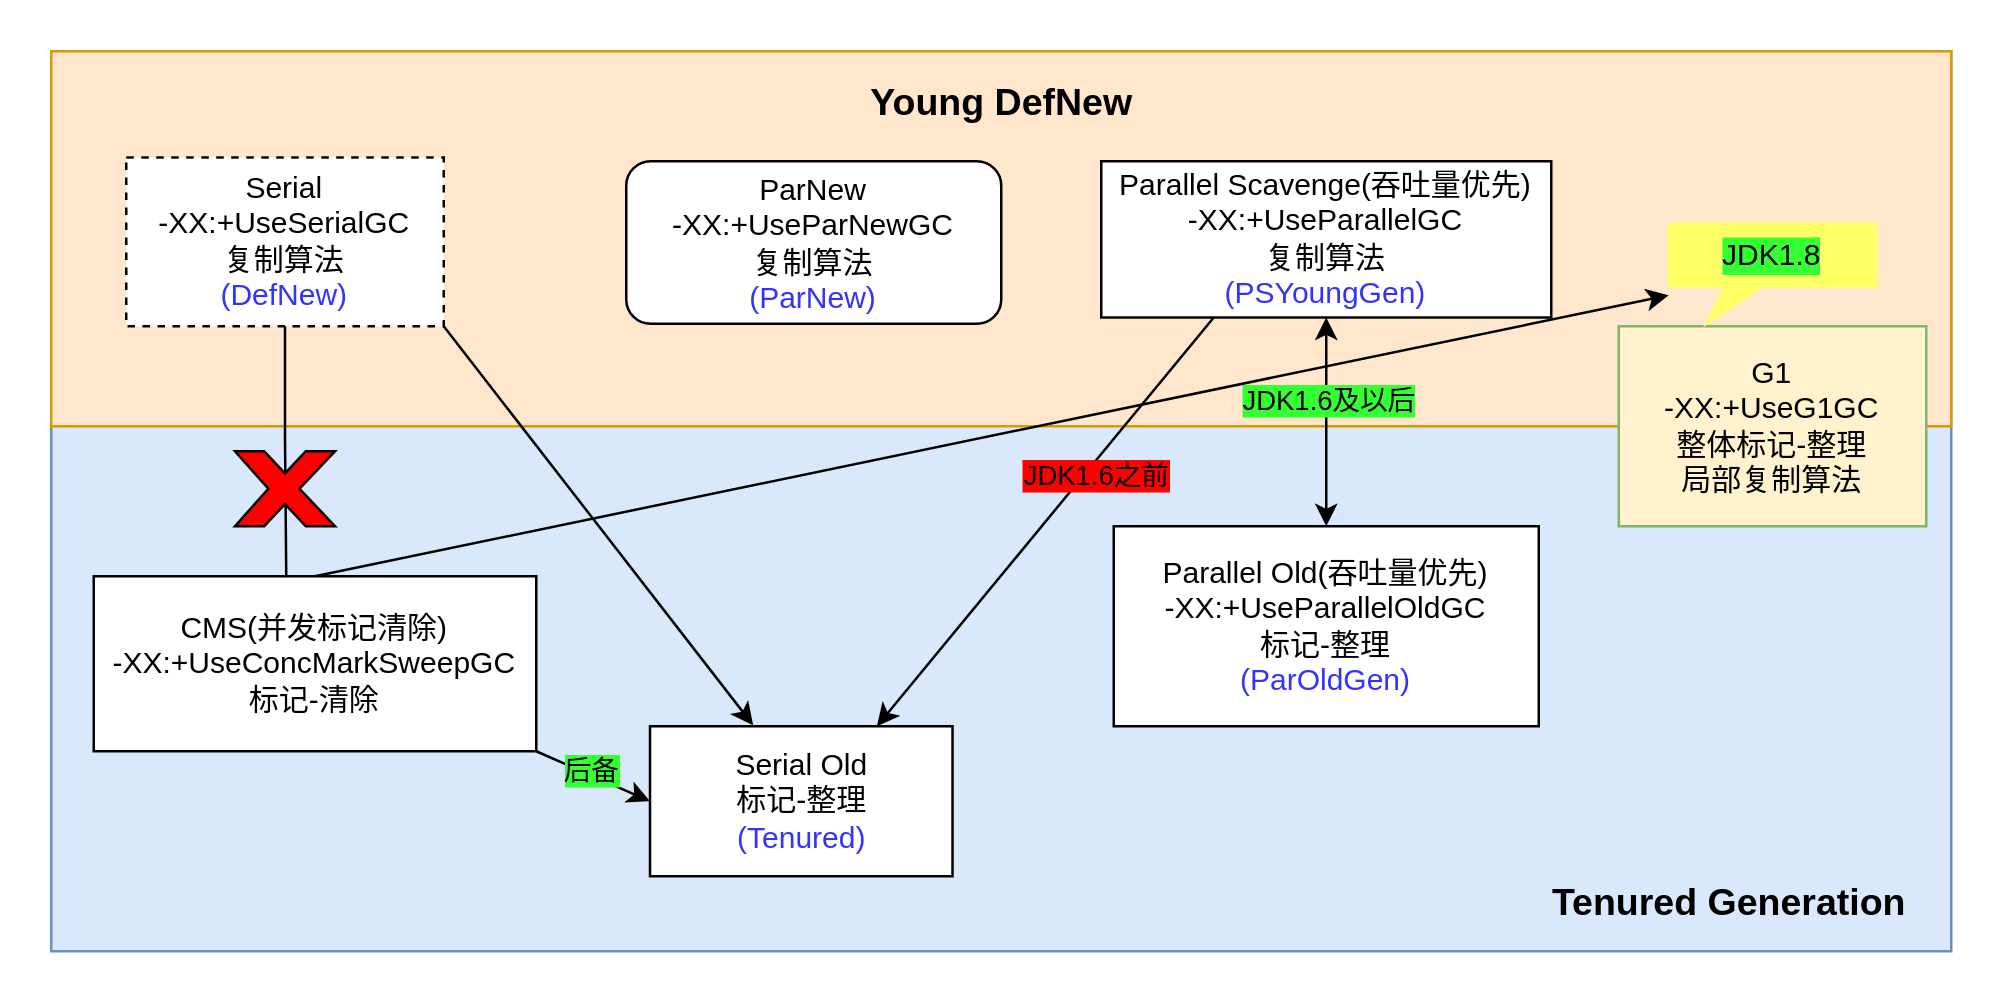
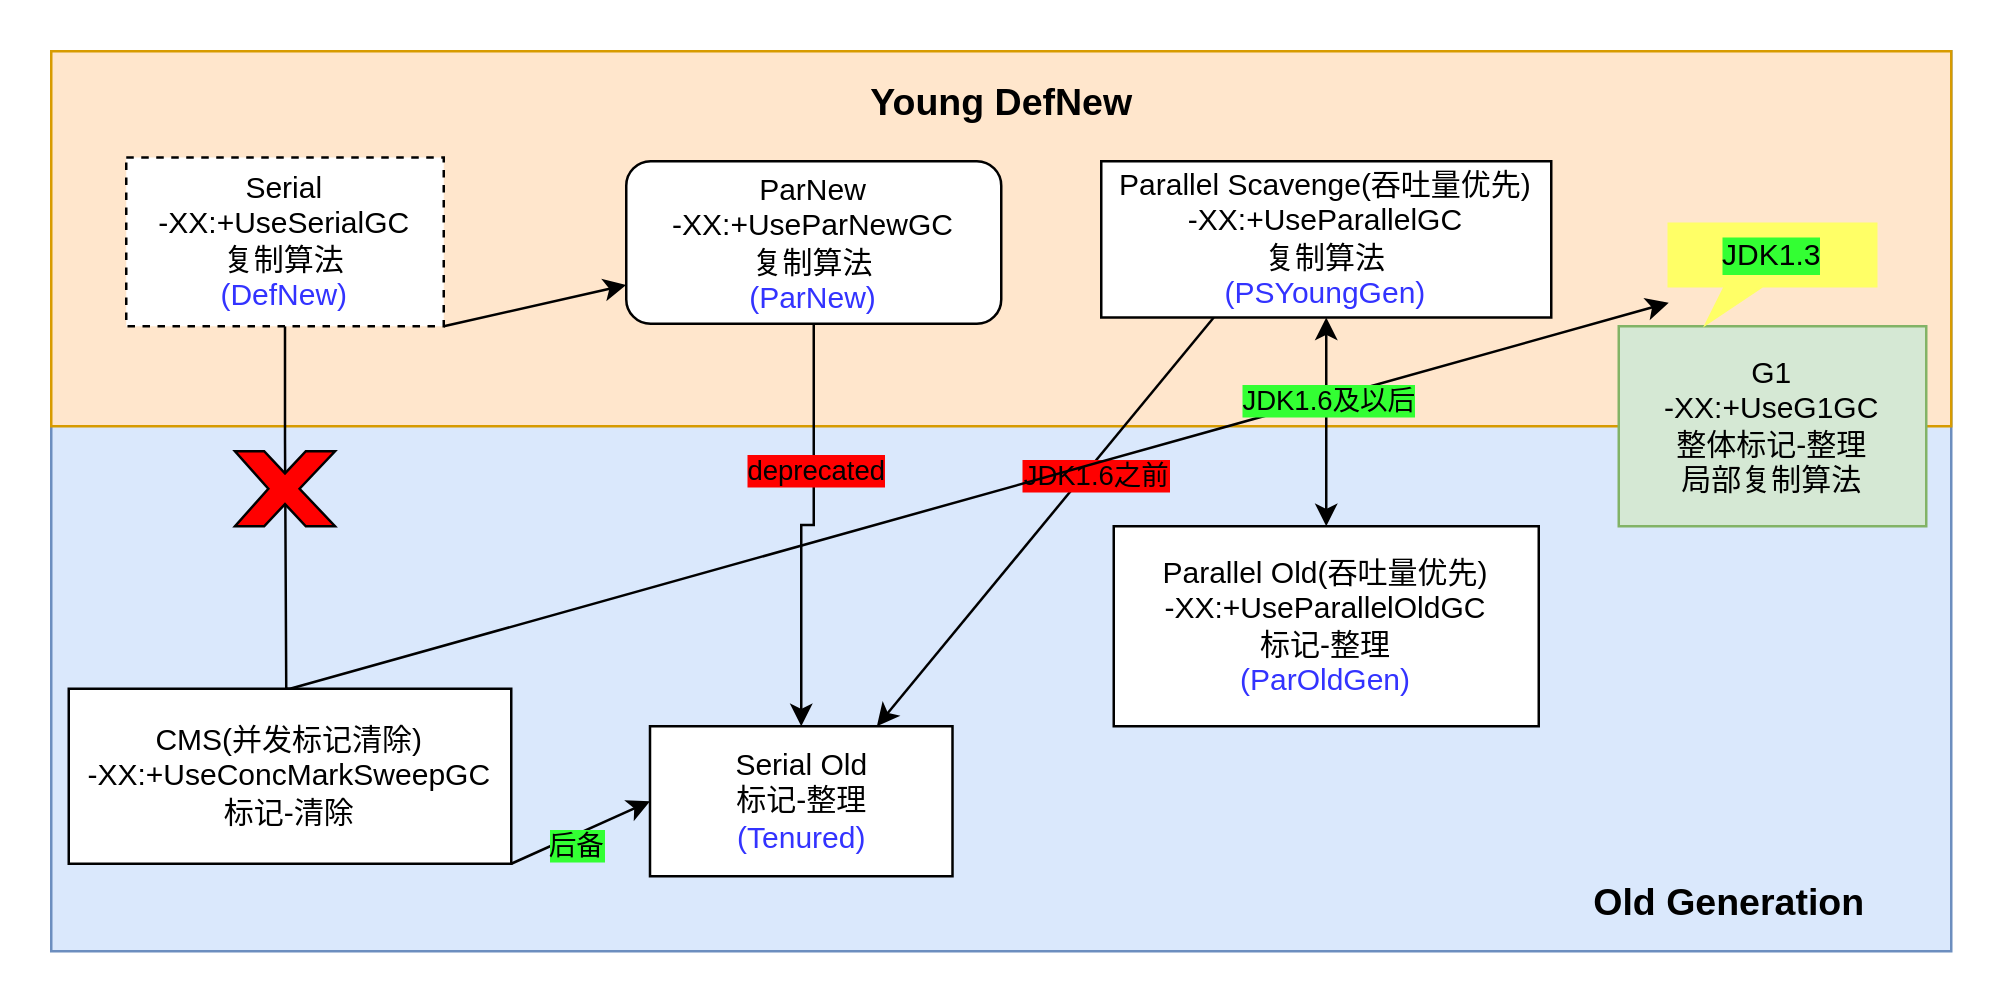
  <mxCell id="0" />
  <mxCell id="1" parent="0" />
  <mxCell id="2" value="" style="rounded=0;whiteSpace=wrap;html=1;fillColor=#dae8fc;strokeColor=#6c8ebf;" vertex="1" parent="1"><mxGeometry x="20" y="20" width="760" height="360" as="geometry" /></mxCell>
  <mxCell id="3" value="" style="rounded=0;whiteSpace=wrap;html=1;fillColor=#ffe6cc;strokeColor=#d79b00;" vertex="1" parent="1"><mxGeometry x="20" y="20" width="760" height="150" as="geometry" /></mxCell>
  <mxCell id="4" style="edgeStyle=orthogonalEdgeStyle;rounded=0;orthogonalLoop=1;jettySize=auto;html=1;exitX=0.5;exitY=1;exitDx=0;exitDy=0;entryX=0.5;entryY=0;entryDx=0;entryDy=0;endArrow=none;endFill=0;" edge="1" parent="1" source="6" target="16"><mxGeometry relative="1" as="geometry"><Array as="points"><mxPoint x="114" y="175" /><mxPoint x="114" y="240" /></Array></mxGeometry></mxCell>
- <mxCell id="5" style="rounded=0;orthogonalLoop=1;jettySize=auto;html=1;exitX=1;exitY=1;exitDx=0;exitDy=0;entryX=0.341;entryY=-0.007;entryDx=0;entryDy=0;endArrow=classic;endFill=1;entryPerimeter=0;" edge="1" parent="1" source="6" target="19"><mxGeometry relative="1" as="geometry" /></mxCell>
+ <mxCell id="5" style="rounded=0;orthogonalLoop=1;jettySize=auto;html=1;exitX=1;exitY=1;exitDx=0;exitDy=0;endArrow=classic;endFill=1;" edge="1" parent="1" source="6" target="7"><mxGeometry relative="1" as="geometry" /></mxCell>
  <mxCell id="6" value="Serial&lt;br&gt;-XX:+UseSerialGC&lt;br&gt;复制算法&lt;br&gt;&lt;font color=&quot;#3333ff&quot;&gt;(DefNew)&lt;/font&gt;" style="rounded=0;whiteSpace=wrap;html=1;dashed=1;" vertex="1" parent="1"><mxGeometry x="50" y="62.5" width="127" height="67.5" as="geometry" /></mxCell>
  <mxCell id="7" value="ParNew&lt;br&gt;-XX:+UseParNewGC&lt;br&gt;复制算法&lt;br&gt;&lt;font color=&quot;#3333ff&quot;&gt;(ParNew)&lt;/font&gt;" style="whiteSpace=wrap;html=1;rounded=1;" vertex="1" parent="1"><mxGeometry x="250" y="64" width="150" height="65" as="geometry" /></mxCell>
  <mxCell id="8" style="edgeStyle=none;rounded=0;orthogonalLoop=1;jettySize=auto;html=1;exitX=0.25;exitY=1;exitDx=0;exitDy=0;entryX=0.75;entryY=0;entryDx=0;entryDy=0;startArrow=none;startFill=0;endArrow=classic;endFill=1;" edge="1" parent="1" source="10" target="19"><mxGeometry relative="1" as="geometry" /></mxCell>
  <mxCell id="9" value="JDK1.6之前" style="edgeLabel;html=1;align=center;verticalAlign=middle;resizable=0;points=[];labelBackgroundColor=#FF0000;" vertex="1" connectable="0" parent="8"><mxGeometry x="-0.253" y="3" relative="1" as="geometry"><mxPoint as="offset" /></mxGeometry></mxCell>
  <mxCell id="10" value="Parallel Scavenge(吞吐量优先)&lt;br&gt;-XX:+UseParallelGC&lt;br&gt;复制算法&lt;br&gt;&lt;font color=&quot;#3333ff&quot;&gt;(PSYoungGen)&lt;/font&gt;" style="rounded=0;whiteSpace=wrap;html=1;" vertex="1" parent="1"><mxGeometry x="440" y="64" width="180" height="62.5" as="geometry" /></mxCell>
- <mxCell id="11" value="G1&lt;br&gt;-XX:+UseG1GC&lt;br&gt;整体标记-整理&lt;br&gt;局部复制算法" style="rounded=0;whiteSpace=wrap;html=1;direction=south;fillColor=#fff2cc;strokeColor=#82b366;" vertex="1" parent="1"><mxGeometry x="647" y="130" width="123" height="80" as="geometry" /></mxCell>
+ <mxCell id="11" value="G1&lt;br&gt;-XX:+UseG1GC&lt;br&gt;整体标记-整理&lt;br&gt;局部复制算法" style="rounded=0;whiteSpace=wrap;html=1;direction=south;fillColor=#d5e8d4;strokeColor=#82b366;" vertex="1" parent="1"><mxGeometry x="647" y="130" width="123" height="80" as="geometry" /></mxCell>
  <mxCell id="12" value="&lt;b&gt;&lt;font style=&quot;font-size: 15px&quot;&gt;Young DefNew&lt;/font&gt;&lt;/b&gt;" style="text;html=1;strokeColor=none;fillColor=none;align=center;verticalAlign=middle;whiteSpace=wrap;rounded=0;" vertex="1" parent="1"><mxGeometry x="322" y="30" width="157" height="20" as="geometry" /></mxCell>
  <mxCell id="13" style="edgeStyle=none;rounded=0;orthogonalLoop=1;jettySize=auto;html=1;exitX=1;exitY=1;exitDx=0;exitDy=0;entryX=0;entryY=0.5;entryDx=0;entryDy=0;startArrow=none;startFill=0;endArrow=classic;endFill=1;" edge="1" parent="1" source="16" target="19"><mxGeometry relative="1" as="geometry" /></mxCell>
  <mxCell id="14" value="后备" style="edgeLabel;html=1;align=center;verticalAlign=middle;resizable=0;points=[];labelBackgroundColor=#33FF33;" vertex="1" connectable="0" parent="13"><mxGeometry x="-0.326" y="-1" relative="1" as="geometry"><mxPoint x="6.32" as="offset" /></mxGeometry></mxCell>
  <mxCell id="15" style="edgeStyle=none;rounded=0;orthogonalLoop=1;jettySize=auto;html=1;exitX=0.5;exitY=0;exitDx=0;exitDy=0;startArrow=none;startFill=0;endArrow=classic;endFill=1;" edge="1" parent="1" source="16" target="25"><mxGeometry relative="1" as="geometry" /></mxCell>
- <mxCell id="16" value="CMS(并发标记清除)&lt;br&gt;-XX:+UseConcMarkSweepGC&lt;br&gt;标记-清除" style="rounded=0;whiteSpace=wrap;html=1;" vertex="1" parent="1"><mxGeometry x="37" y="230" width="177" height="70" as="geometry" /></mxCell>
+ <mxCell id="16" value="CMS(并发标记清除)&lt;br&gt;-XX:+UseConcMarkSweepGC&lt;br&gt;标记-清除" style="rounded=0;whiteSpace=wrap;html=1;" vertex="1" parent="1"><mxGeometry x="27" y="275" width="177" height="70" as="geometry" /></mxCell>
+ <mxCell id="17" style="edgeStyle=orthogonalEdgeStyle;rounded=0;orthogonalLoop=1;jettySize=auto;html=1;exitX=0.5;exitY=0;exitDx=0;exitDy=0;entryX=0.5;entryY=1;entryDx=0;entryDy=0;endArrow=none;endFill=0;startArrow=classic;startFill=1;" edge="1" parent="1" source="19" target="7"><mxGeometry relative="1" as="geometry" /></mxCell>
+ <mxCell id="18" value="deprecated" style="edgeLabel;html=1;align=center;verticalAlign=middle;resizable=0;points=[];labelBackgroundColor=#FF0000;" vertex="1" connectable="0" parent="17"><mxGeometry x="0.194" y="-1" relative="1" as="geometry"><mxPoint x="-1" y="-8.97" as="offset" /></mxGeometry></mxCell>
  <mxCell id="19" value="Serial Old&lt;br&gt;标记-整理&lt;br&gt;&lt;font color=&quot;#3333ff&quot;&gt;(Tenured)&lt;/font&gt;" style="rounded=0;whiteSpace=wrap;html=1;" vertex="1" parent="1"><mxGeometry x="259.5" y="290" width="121" height="60" as="geometry" /></mxCell>
  <mxCell id="20" style="edgeStyle=none;rounded=0;orthogonalLoop=1;jettySize=auto;html=1;exitX=0.5;exitY=0;exitDx=0;exitDy=0;entryX=0.5;entryY=1;entryDx=0;entryDy=0;startArrow=classic;startFill=1;endArrow=classic;endFill=1;" edge="1" parent="1" source="22" target="10"><mxGeometry relative="1" as="geometry" /></mxCell>
  <mxCell id="21" value="JDK1.6及以后" style="edgeLabel;html=1;align=center;verticalAlign=middle;resizable=0;points=[];labelBackgroundColor=#33FF33;" vertex="1" connectable="0" parent="20"><mxGeometry x="0.218" relative="1" as="geometry"><mxPoint as="offset" /></mxGeometry></mxCell>
  <mxCell id="22" value="Parallel Old(吞吐量优先)&lt;br&gt;-XX:+UseParallelOldGC&lt;br&gt;标记-整理&lt;br&gt;&lt;font color=&quot;#3333ff&quot;&gt;(ParOldGen)&lt;/font&gt;" style="rounded=0;whiteSpace=wrap;html=1;" vertex="1" parent="1"><mxGeometry x="445" y="210" width="170" height="80" as="geometry" /></mxCell>
- <mxCell id="23" value="&lt;b&gt;&lt;font style=&quot;font-size: 15px&quot;&gt;Tenured Generation&lt;/font&gt;&lt;/b&gt;" style="text;html=1;strokeColor=none;fillColor=none;align=center;verticalAlign=middle;whiteSpace=wrap;rounded=0;" vertex="1" parent="1"><mxGeometry x="613" y="350" width="157" height="20" as="geometry" /></mxCell>
+ <mxCell id="23" value="&lt;b&gt;&lt;font style=&quot;font-size: 15px&quot;&gt;Old Generation&lt;/font&gt;&lt;/b&gt;" style="text;html=1;strokeColor=none;fillColor=none;align=center;verticalAlign=middle;whiteSpace=wrap;rounded=0;" vertex="1" parent="1"><mxGeometry x="613" y="350" width="157" height="20" as="geometry" /></mxCell>
  <mxCell id="24" value="" style="verticalLabelPosition=bottom;verticalAlign=top;html=1;shape=mxgraph.basic.x;labelBackgroundColor=#33FF33;fillColor=#FF0000;" vertex="1" parent="1"><mxGeometry x="93.5" y="180" width="40" height="30" as="geometry" /></mxCell>
- <mxCell id="25" value="JDK1.8" style="whiteSpace=wrap;html=1;shape=mxgraph.basic.rectCallout;dx=30;dy=15;boundedLbl=1;labelBackgroundColor=#33FF33;fillColor=#FFFF66;strokeColor=#FFFF66;" vertex="1" parent="1"><mxGeometry x="667" y="89" width="83" height="40" as="geometry" /></mxCell>
+ <mxCell id="25" value="JDK1.3" style="whiteSpace=wrap;html=1;shape=mxgraph.basic.rectCallout;dx=30;dy=15;boundedLbl=1;labelBackgroundColor=#33FF33;fillColor=#FFFF66;strokeColor=#FFFF66;" vertex="1" parent="1"><mxGeometry x="667" y="89" width="83" height="40" as="geometry" /></mxCell>
